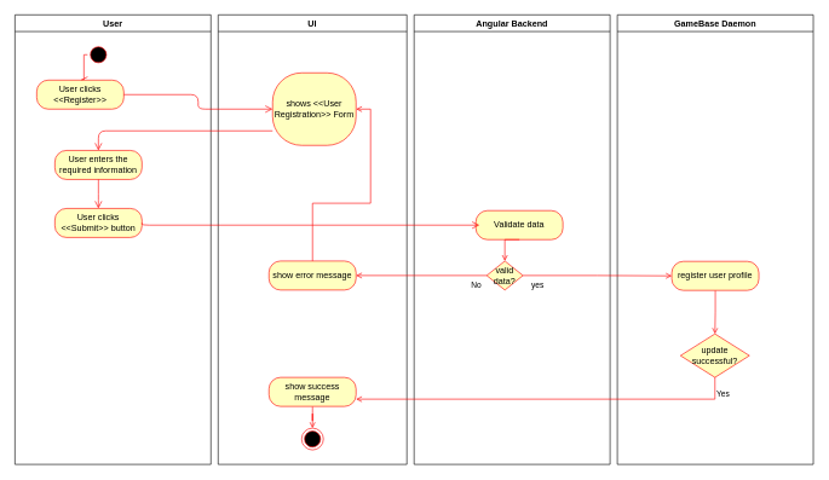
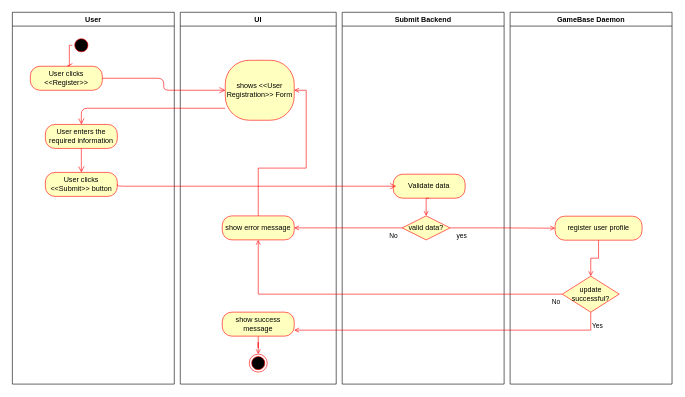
  <mxCell id="0" />
  <mxCell id="1" parent="0" />
  <mxCell id="2" value="User" style="swimlane;whiteSpace=wrap" parent="1" vertex="1"><mxGeometry x="20" y="20" width="270" height="620" as="geometry" /></mxCell>
  <mxCell id="3" value="" style="ellipse;shape=startState;fillColor=#000000;strokeColor=#ff0000;" parent="2" vertex="1"><mxGeometry x="100" y="40" width="30" height="30" as="geometry" /></mxCell>
  <mxCell id="4" value="" style="edgeStyle=elbowEdgeStyle;elbow=horizontal;verticalAlign=bottom;endArrow=open;endSize=8;strokeColor=#FF0000;endFill=1;rounded=0;entryX=0.5;entryY=0;" parent="2" source="3" target="5" edge="1"><mxGeometry x="100" y="40" as="geometry"><mxPoint x="115" y="110" as="targetPoint" /></mxGeometry></mxCell>
  <mxCell id="5" value="User clicks &amp;lt;&amp;lt;Register&amp;gt;&amp;gt;" style="rounded=1;whiteSpace=wrap;html=1;arcSize=40;fillColor=#ffffc0;strokeColor=#ff0000;" parent="2" vertex="1"><mxGeometry x="30" y="90" width="120" height="40" as="geometry" /></mxCell>
  <mxCell id="6" value="User enters the required information" style="rounded=1;whiteSpace=wrap;html=1;arcSize=40;fillColor=#ffffc0;strokeColor=#ff0000;" parent="2" vertex="1"><mxGeometry x="55" y="187" width="120" height="40" as="geometry" /></mxCell>
  <mxCell id="7" value="" style="edgeStyle=orthogonalEdgeStyle;html=1;verticalAlign=bottom;endArrow=open;endSize=8;strokeColor=#ff0000;entryX=0.5;entryY=0;" parent="2" source="6" target="8" edge="1"><mxGeometry relative="1" as="geometry"><mxPoint x="65" y="257" as="targetPoint" /><Array as="points"><mxPoint x="115" y="257" /><mxPoint x="115" y="257" /></Array></mxGeometry></mxCell>
  <mxCell id="8" value="User clicks &amp;lt;&amp;lt;Submit&amp;gt;&amp;gt; button" style="rounded=1;whiteSpace=wrap;html=1;arcSize=40;fillColor=#ffffc0;strokeColor=#ff0000;" parent="2" vertex="1"><mxGeometry x="55" y="267" width="120" height="40" as="geometry" /></mxCell>
  <mxCell id="9" value="UI" style="swimlane;whiteSpace=wrap" parent="1" vertex="1"><mxGeometry x="300" y="20" width="260" height="620" as="geometry" /></mxCell>
  <mxCell id="10" value="&lt;div&gt;shows &amp;lt;&amp;lt;User Registration&amp;gt;&amp;gt; Form&lt;br&gt;&lt;/div&gt;" style="rounded=1;whiteSpace=wrap;html=1;arcSize=40;fillColor=#ffffc0;strokeColor=#ff0000;" parent="9" vertex="1"><mxGeometry x="75" y="80" width="115" height="100" as="geometry" /></mxCell>
  <mxCell id="11" style="edgeStyle=orthogonalEdgeStyle;rounded=0;orthogonalLoop=1;jettySize=auto;html=1;entryX=1;entryY=0.5;entryDx=0;entryDy=0;endArrow=open;endFill=0;strokeColor=#FF0000;align=left;" parent="9" source="12" target="10" edge="1"><mxGeometry relative="1" as="geometry" /></mxCell>
  <mxCell id="12" value="show error message" style="rounded=1;whiteSpace=wrap;html=1;arcSize=40;fillColor=#ffffc0;strokeColor=#ff0000;" parent="9" vertex="1"><mxGeometry x="70" y="339.5" width="120" height="40" as="geometry" /></mxCell>
  <mxCell id="13" style="edgeStyle=orthogonalEdgeStyle;rounded=0;orthogonalLoop=1;jettySize=auto;html=1;entryX=0.5;entryY=0;entryDx=0;entryDy=0;endArrow=open;endFill=0;strokeColor=#FF0000;align=left;" parent="9" source="14" target="15" edge="1"><mxGeometry relative="1" as="geometry" /></mxCell>
  <mxCell id="14" value="show success message" style="rounded=1;whiteSpace=wrap;html=1;arcSize=40;fillColor=#ffffc0;strokeColor=#ff0000;" parent="9" vertex="1"><mxGeometry x="70" y="500" width="120" height="40" as="geometry" /></mxCell>
  <mxCell id="15" value="" style="ellipse;html=1;shape=endState;fillColor=#000000;strokeColor=#ff0000;" parent="9" vertex="1"><mxGeometry x="115" y="570" width="30" height="30" as="geometry" /></mxCell>
- <mxCell id="16" value="Angular Backend" style="swimlane;whiteSpace=wrap" parent="1" vertex="1"><mxGeometry x="570" y="20" width="270" height="620" as="geometry" /></mxCell>
+ <mxCell id="16" value="Submit Backend" style="swimlane;whiteSpace=wrap" parent="1" vertex="1"><mxGeometry x="570" y="20" width="270" height="620" as="geometry" /></mxCell>
  <mxCell id="17" value="Validate data" style="rounded=1;whiteSpace=wrap;html=1;arcSize=40;fillColor=#ffffc0;strokeColor=#ff0000;" parent="16" vertex="1"><mxGeometry x="85" y="270" width="120" height="40" as="geometry" /></mxCell>
  <mxCell id="18" value="" style="edgeStyle=orthogonalEdgeStyle;html=1;verticalAlign=bottom;endArrow=open;endSize=8;strokeColor=#ff0000;entryX=0;entryY=0.5;" parent="1" source="5" target="10" edge="1"><mxGeometry relative="1" as="geometry"><mxPoint x="640" y="160" as="targetPoint" /><Array as="points" /></mxGeometry></mxCell>
  <mxCell id="19" value="" style="edgeStyle=orthogonalEdgeStyle;html=1;verticalAlign=bottom;endArrow=open;endSize=8;strokeColor=#ff0000;exitX=1;exitY=0.5;exitDx=0;exitDy=0;" parent="1" source="8" edge="1"><mxGeometry relative="1" as="geometry"><mxPoint x="660" y="310" as="targetPoint" /><Array as="points"><mxPoint x="195" y="310" /></Array></mxGeometry></mxCell>
  <mxCell id="20" value="" style="edgeStyle=orthogonalEdgeStyle;html=1;verticalAlign=bottom;endArrow=open;endSize=8;strokeColor=#ff0000;entryX=0.5;entryY=0;" parent="1" source="10" target="6" edge="1"><mxGeometry relative="1" as="geometry"><mxPoint x="130" y="266" as="targetPoint" /><Array as="points"><mxPoint x="430" y="180" /><mxPoint x="135" y="180" /></Array></mxGeometry></mxCell>
  <mxCell id="21" value="GameBase Daemon" style="swimlane;whiteSpace=wrap" parent="1" vertex="1"><mxGeometry x="850" y="20" width="270" height="620" as="geometry" /></mxCell>
  <mxCell id="22" style="edgeStyle=orthogonalEdgeStyle;rounded=0;orthogonalLoop=1;jettySize=auto;html=1;entryX=0.5;entryY=0;entryDx=0;entryDy=0;endArrow=open;endFill=0;strokeColor=#FF0000;align=left;" parent="21" source="23" target="24" edge="1"><mxGeometry relative="1" as="geometry" /></mxCell>
- <mxCell id="23" value="register user profile" style="rounded=1;whiteSpace=wrap;html=1;arcSize=40;fillColor=#ffffc0;strokeColor=#ff0000;" parent="21" vertex="1"><mxGeometry x="75" y="340" width="120" height="40" as="geometry" /></mxCell>
+ <mxCell id="23" value="register user profile" style="rounded=1;whiteSpace=wrap;html=1;arcSize=40;fillColor=#ffffc0;strokeColor=#ff0000;" parent="21" vertex="1"><mxGeometry x="75" y="340" width="145" height="40" as="geometry" /></mxCell>
  <mxCell id="24" value="&lt;div&gt;update successful?&lt;/div&gt;" style="rhombus;whiteSpace=wrap;html=1;fillColor=#ffffc0;strokeColor=#ff0000;" parent="21" vertex="1"><mxGeometry x="87" y="440" width="95" height="60" as="geometry" /></mxCell>
  <mxCell id="25" value="No" style="edgeStyle=orthogonalEdgeStyle;rounded=0;orthogonalLoop=1;jettySize=auto;html=1;entryX=1;entryY=0.5;entryDx=0;entryDy=0;endArrow=open;endFill=0;strokeColor=#FF0000;verticalAlign=top;align=left;" parent="1" source="27" target="12" edge="1"><mxGeometry y="-67" relative="1" as="geometry"><mxPoint x="67" y="67" as="offset" /></mxGeometry></mxCell>
  <mxCell id="26" value="yes" style="edgeStyle=orthogonalEdgeStyle;rounded=0;orthogonalLoop=1;jettySize=auto;html=1;entryX=0;entryY=0.5;entryDx=0;entryDy=0;endArrow=open;endFill=0;strokeColor=#FF0000;align=left;verticalAlign=top;" parent="1" source="27" target="23" edge="1"><mxGeometry x="-0.903" relative="1" as="geometry"><mxPoint as="offset" /></mxGeometry></mxCell>
- <mxCell id="27" value="valid data?" style="rhombus;whiteSpace=wrap;html=1;fillColor=#ffffc0;strokeColor=#ff0000;" parent="1" vertex="1"><mxGeometry x="670" y="359.5" width="50" height="40" as="geometry" /></mxCell>
+ <mxCell id="27" value="valid data?" style="rhombus;whiteSpace=wrap;html=1;fillColor=#ffffc0;strokeColor=#ff0000;" parent="1" vertex="1"><mxGeometry x="670" y="359.5" width="80" height="40" as="geometry" /></mxCell>
  <mxCell id="28" style="edgeStyle=orthogonalEdgeStyle;rounded=0;orthogonalLoop=1;jettySize=auto;html=1;exitX=0.5;exitY=1;exitDx=0;exitDy=0;entryX=0.5;entryY=0;entryDx=0;entryDy=0;endArrow=open;endFill=0;strokeColor=#FF0000;" parent="1" source="17" target="27" edge="1"><mxGeometry relative="1" as="geometry" /></mxCell>
+ <mxCell id="29" value="&lt;div&gt;No&lt;/div&gt;" style="edgeStyle=orthogonalEdgeStyle;rounded=0;orthogonalLoop=1;jettySize=auto;html=1;entryX=0.5;entryY=1;entryDx=0;entryDy=0;endArrow=open;endFill=0;strokeColor=#FF0000;align=left;verticalAlign=top;" parent="1" source="24" target="12" edge="1"><mxGeometry x="-0.937" relative="1" as="geometry"><mxPoint as="offset" /></mxGeometry></mxCell>
  <mxCell id="30" value="Yes" style="edgeStyle=orthogonalEdgeStyle;rounded=0;orthogonalLoop=1;jettySize=auto;html=1;entryX=1;entryY=0.75;entryDx=0;entryDy=0;endArrow=open;endFill=0;strokeColor=#FF0000;align=left;verticalAlign=top;" parent="1" source="24" target="14" edge="1"><mxGeometry x="-0.961" relative="1" as="geometry"><Array as="points"><mxPoint x="985" y="550" /></Array><mxPoint as="offset" /></mxGeometry></mxCell>
